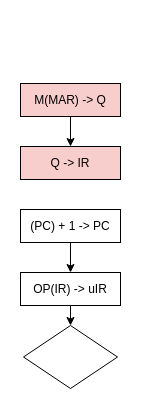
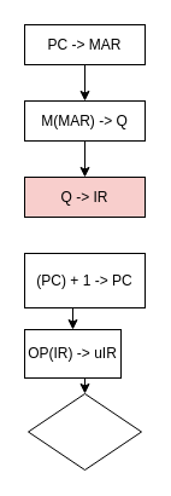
  <mxCell id="0" />
  <mxCell id="1" parent="0" />
+ <mxCell id="2" style="edgeStyle=orthogonalEdgeStyle;rounded=0;orthogonalLoop=1;jettySize=auto;html=1;exitX=0.5;exitY=1;exitDx=0;exitDy=0;entryX=0.5;entryY=0;entryDx=0;entryDy=0;" parent="1" source="3" target="5" edge="1"><mxGeometry relative="1" as="geometry" /></mxCell>
+ <mxCell id="3" value="PC -&amp;gt; MAR" style="rounded=0;whiteSpace=wrap;html=1;" parent="1" vertex="1"><mxGeometry x="20" y="20" width="100" height="33" as="geometry" /></mxCell>
  <mxCell id="4" style="edgeStyle=orthogonalEdgeStyle;rounded=0;orthogonalLoop=1;jettySize=auto;html=1;exitX=0.5;exitY=1;exitDx=0;exitDy=0;entryX=0.5;entryY=0;entryDx=0;entryDy=0;" parent="1" source="5" target="6" edge="1"><mxGeometry relative="1" as="geometry" /></mxCell>
- <mxCell id="5" value="M(MAR) -&amp;gt; Q" style="rounded=0;whiteSpace=wrap;html=1;fillColor=#f8cecc;" parent="1" vertex="1"><mxGeometry x="20" y="83" width="100" height="33" as="geometry" /></mxCell>
+ <mxCell id="5" value="M(MAR) -&amp;gt; Q" style="rounded=0;whiteSpace=wrap;html=1;" parent="1" vertex="1"><mxGeometry x="20" y="83" width="100" height="33" as="geometry" /></mxCell>
  <mxCell id="6" value="Q -&amp;gt; IR" style="rounded=0;whiteSpace=wrap;html=1;fillColor=#f8cecc;" parent="1" vertex="1"><mxGeometry x="20" y="146" width="100" height="33" as="geometry" /></mxCell>
  <mxCell id="7" style="edgeStyle=orthogonalEdgeStyle;rounded=0;orthogonalLoop=1;jettySize=auto;html=1;exitX=0.5;exitY=1;exitDx=0;exitDy=0;entryX=0.5;entryY=0;entryDx=0;entryDy=0;" parent="1" source="8" target="10" edge="1"><mxGeometry relative="1" as="geometry" /></mxCell>
- <mxCell id="8" value="(PC) + 1 -&amp;gt; PC" style="rounded=0;whiteSpace=wrap;html=1;" parent="1" vertex="1"><mxGeometry x="20" y="209" width="100" height="33" as="geometry" /></mxCell>
+ <mxCell id="8" value="(PC) + 1 -&amp;gt; PC" style="rounded=0;whiteSpace=wrap;html=1;" parent="1" vertex="1"><mxGeometry x="20" y="209" width="100" height="45" as="geometry" /></mxCell>
  <mxCell id="9" style="edgeStyle=orthogonalEdgeStyle;rounded=0;orthogonalLoop=1;jettySize=auto;html=1;exitX=0.5;exitY=1;exitDx=0;exitDy=0;entryX=0.5;entryY=0;entryDx=0;entryDy=0;" edge="1" parent="1" source="10" target="11"><mxGeometry relative="1" as="geometry" /></mxCell>
- <mxCell id="10" value="OP(IR) -&amp;gt; uIR" style="rounded=0;whiteSpace=wrap;html=1;" parent="1" vertex="1"><mxGeometry x="20" y="272" width="100" height="33" as="geometry" /></mxCell>
+ <mxCell id="10" value="OP(IR) -&amp;gt; uIR" style="rounded=0;whiteSpace=wrap;html=1;" parent="1" vertex="1"><mxGeometry x="20" y="272" width="80" height="40" as="geometry" /></mxCell>
  <mxCell id="11" value="" style="rhombus;whiteSpace=wrap;html=1;" vertex="1" parent="1"><mxGeometry x="23" y="325" width="94" height="63" as="geometry" /></mxCell>
